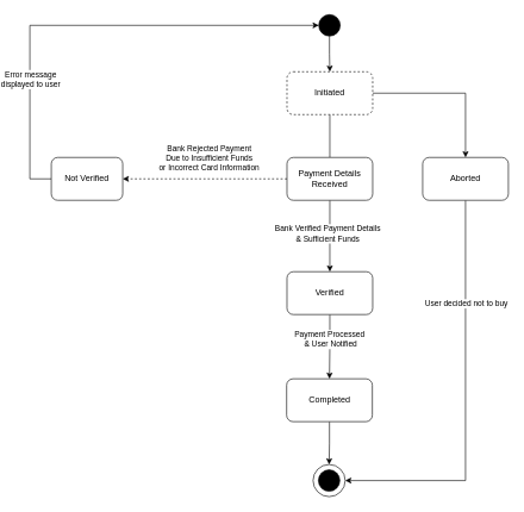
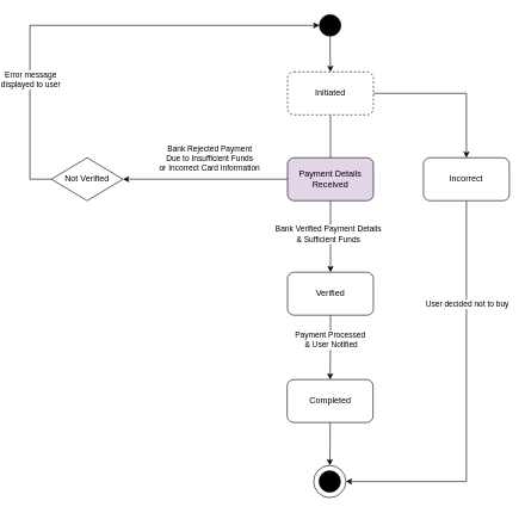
  <mxCell id="0" />
  <mxCell id="1" parent="0" />
  <mxCell id="2" value="" style="group" parent="1" vertex="1" connectable="0"><mxGeometry x="416.5" y="650" width="45" height="45" as="geometry" /></mxCell>
  <mxCell id="3" value="" style="group" parent="2" vertex="1" connectable="0"><mxGeometry width="45" height="45" as="geometry" /></mxCell>
  <mxCell id="4" value="" style="group" vertex="1" connectable="0" parent="3"><mxGeometry width="45" height="45" as="geometry" /></mxCell>
  <mxCell id="5" value="" style="ellipse;whiteSpace=wrap;html=1;aspect=fixed;" parent="4" vertex="1"><mxGeometry width="45" height="45" as="geometry" /></mxCell>
  <mxCell id="6" value="" style="ellipse;whiteSpace=wrap;html=1;aspect=fixed;fillColor=#000000;" parent="4" vertex="1"><mxGeometry x="7.5" y="7.5" width="30" height="30" as="geometry" /></mxCell>
  <mxCell id="7" style="edgeStyle=orthogonalEdgeStyle;rounded=0;orthogonalLoop=1;jettySize=auto;html=1;exitX=0.5;exitY=1;exitDx=0;exitDy=0;entryX=0.5;entryY=0;entryDx=0;entryDy=0;" edge="1" parent="1" source="8" target="11"><mxGeometry relative="1" as="geometry" /></mxCell>
  <mxCell id="8" value="" style="ellipse;whiteSpace=wrap;html=1;aspect=fixed;fillColor=#000000;" parent="1" vertex="1"><mxGeometry x="424.5" y="20" width="30" height="30" as="geometry" /></mxCell>
  <mxCell id="9" style="edgeStyle=orthogonalEdgeStyle;rounded=0;orthogonalLoop=1;jettySize=auto;html=1;exitX=0.5;exitY=1;exitDx=0;exitDy=0;entryX=0.5;entryY=0;entryDx=0;entryDy=0;endArrow=none;" edge="1" parent="1" source="11" target="16"><mxGeometry relative="1" as="geometry" /></mxCell>
  <mxCell id="10" style="edgeStyle=orthogonalEdgeStyle;rounded=0;orthogonalLoop=1;jettySize=auto;html=1;exitX=1;exitY=0.5;exitDx=0;exitDy=0;entryX=0.5;entryY=0;entryDx=0;entryDy=0;" edge="1" parent="1" source="11" target="27"><mxGeometry relative="1" as="geometry" /></mxCell>
  <mxCell id="11" value="Initiated" style="rounded=1;whiteSpace=wrap;html=1;dashed=1;" vertex="1" parent="1"><mxGeometry x="380" y="100" width="120" height="60" as="geometry" /></mxCell>
- <mxCell id="12" style="edgeStyle=orthogonalEdgeStyle;rounded=0;orthogonalLoop=1;jettySize=auto;html=1;exitX=0;exitY=0.5;exitDx=0;exitDy=0;entryX=1;entryY=0.5;entryDx=0;entryDy=0;dashed=1;" edge="1" parent="1" source="16" target="24"><mxGeometry relative="1" as="geometry" /></mxCell>
+ <mxCell id="12" style="edgeStyle=orthogonalEdgeStyle;rounded=0;orthogonalLoop=1;jettySize=auto;html=1;exitX=0;exitY=0.5;exitDx=0;exitDy=0;entryX=1;entryY=0.5;entryDx=0;entryDy=0;" edge="1" parent="1" source="16" target="24"><mxGeometry relative="1" as="geometry" /></mxCell>
  <mxCell id="13" value="Bank Rejected Payment&lt;br&gt;Due to Insufficient Funds&lt;br&gt;or Incorrect Card Information" style="edgeLabel;html=1;align=center;verticalAlign=middle;resizable=0;points=[];" vertex="1" connectable="0" parent="12"><mxGeometry x="-0.081" y="1" relative="1" as="geometry"><mxPoint x="-4" y="-31" as="offset" /></mxGeometry></mxCell>
  <mxCell id="14" style="edgeStyle=orthogonalEdgeStyle;rounded=0;orthogonalLoop=1;jettySize=auto;html=1;exitX=0.5;exitY=1;exitDx=0;exitDy=0;entryX=0.5;entryY=0;entryDx=0;entryDy=0;" edge="1" parent="1" source="16" target="19"><mxGeometry relative="1" as="geometry" /></mxCell>
  <mxCell id="15" value="Bank Verified Payment Details&lt;br&gt;&amp;amp; Sufficient Funds" style="edgeLabel;html=1;align=center;verticalAlign=middle;resizable=0;points=[];" vertex="1" connectable="0" parent="14"><mxGeometry x="-0.086" y="-4" relative="1" as="geometry"><mxPoint as="offset" /></mxGeometry></mxCell>
- <mxCell id="16" value="Payment Details Received" style="rounded=1;whiteSpace=wrap;html=1;" vertex="1" parent="1"><mxGeometry x="380" y="220" width="120" height="60" as="geometry" /></mxCell>
+ <mxCell id="16" value="Payment Details Received" style="rounded=1;whiteSpace=wrap;html=1;fillColor=#e1d5e7;" vertex="1" parent="1"><mxGeometry x="380" y="220" width="120" height="60" as="geometry" /></mxCell>
  <mxCell id="17" style="edgeStyle=orthogonalEdgeStyle;rounded=0;orthogonalLoop=1;jettySize=auto;html=1;exitX=0.5;exitY=1;exitDx=0;exitDy=0;entryX=0.5;entryY=0;entryDx=0;entryDy=0;" edge="1" parent="1" source="19" target="21"><mxGeometry relative="1" as="geometry" /></mxCell>
  <mxCell id="18" value="Payment Processed&amp;nbsp;&lt;br&gt;&amp;amp; User Notified" style="edgeLabel;html=1;align=center;verticalAlign=middle;resizable=0;points=[];" vertex="1" connectable="0" parent="17"><mxGeometry x="-0.242" y="-7" relative="1" as="geometry"><mxPoint x="7" as="offset" /></mxGeometry></mxCell>
  <mxCell id="19" value="Verified" style="rounded=1;whiteSpace=wrap;html=1;" vertex="1" parent="1"><mxGeometry x="380" y="380" width="120" height="60" as="geometry" /></mxCell>
  <mxCell id="20" style="edgeStyle=orthogonalEdgeStyle;rounded=0;orthogonalLoop=1;jettySize=auto;html=1;exitX=0.5;exitY=1;exitDx=0;exitDy=0;entryX=0.5;entryY=0;entryDx=0;entryDy=0;" edge="1" parent="1" source="21" target="5"><mxGeometry relative="1" as="geometry" /></mxCell>
  <mxCell id="21" value="Completed" style="rounded=1;whiteSpace=wrap;html=1;" vertex="1" parent="1"><mxGeometry x="379.5" y="530" width="120" height="60" as="geometry" /></mxCell>
  <mxCell id="22" style="edgeStyle=orthogonalEdgeStyle;rounded=0;orthogonalLoop=1;jettySize=auto;html=1;exitX=0;exitY=0.5;exitDx=0;exitDy=0;entryX=0;entryY=0.5;entryDx=0;entryDy=0;" edge="1" parent="1" source="24" target="8"><mxGeometry relative="1" as="geometry"><Array as="points"><mxPoint x="20" y="250" /><mxPoint x="20" y="35" /></Array></mxGeometry></mxCell>
  <mxCell id="23" value="Error message&lt;br&gt;displayed to user" style="edgeLabel;html=1;align=center;verticalAlign=middle;resizable=0;points=[];" vertex="1" connectable="0" parent="22"><mxGeometry x="-0.424" y="4" relative="1" as="geometry"><mxPoint x="4" y="17" as="offset" /></mxGeometry></mxCell>
- <mxCell id="24" value="Not Verified" style="rounded=1;whiteSpace=wrap;html=1;" vertex="1" parent="1"><mxGeometry x="50" y="220" width="100" height="60" as="geometry" /></mxCell>
+ <mxCell id="24" value="Not Verified" style="rhombus;whiteSpace=wrap;html=1;" vertex="1" parent="1"><mxGeometry x="50" y="220" width="100" height="60" as="geometry" /></mxCell>
  <mxCell id="25" style="edgeStyle=orthogonalEdgeStyle;rounded=0;orthogonalLoop=1;jettySize=auto;html=1;exitX=0.5;exitY=1;exitDx=0;exitDy=0;entryX=1;entryY=0.5;entryDx=0;entryDy=0;" edge="1" parent="1" source="27" target="5"><mxGeometry relative="1" as="geometry" /></mxCell>
  <mxCell id="26" value="User decided not to buy" style="edgeLabel;html=1;align=center;verticalAlign=middle;resizable=0;points=[];" vertex="1" connectable="0" parent="25"><mxGeometry x="-0.486" relative="1" as="geometry"><mxPoint as="offset" /></mxGeometry></mxCell>
- <mxCell id="27" value="Aborted" style="rounded=1;whiteSpace=wrap;html=1;" vertex="1" parent="1"><mxGeometry x="570" y="220" width="120" height="60" as="geometry" /></mxCell>
+ <mxCell id="27" value="Incorrect" style="rounded=1;whiteSpace=wrap;html=1;" vertex="1" parent="1"><mxGeometry x="570" y="220" width="120" height="60" as="geometry" /></mxCell>
